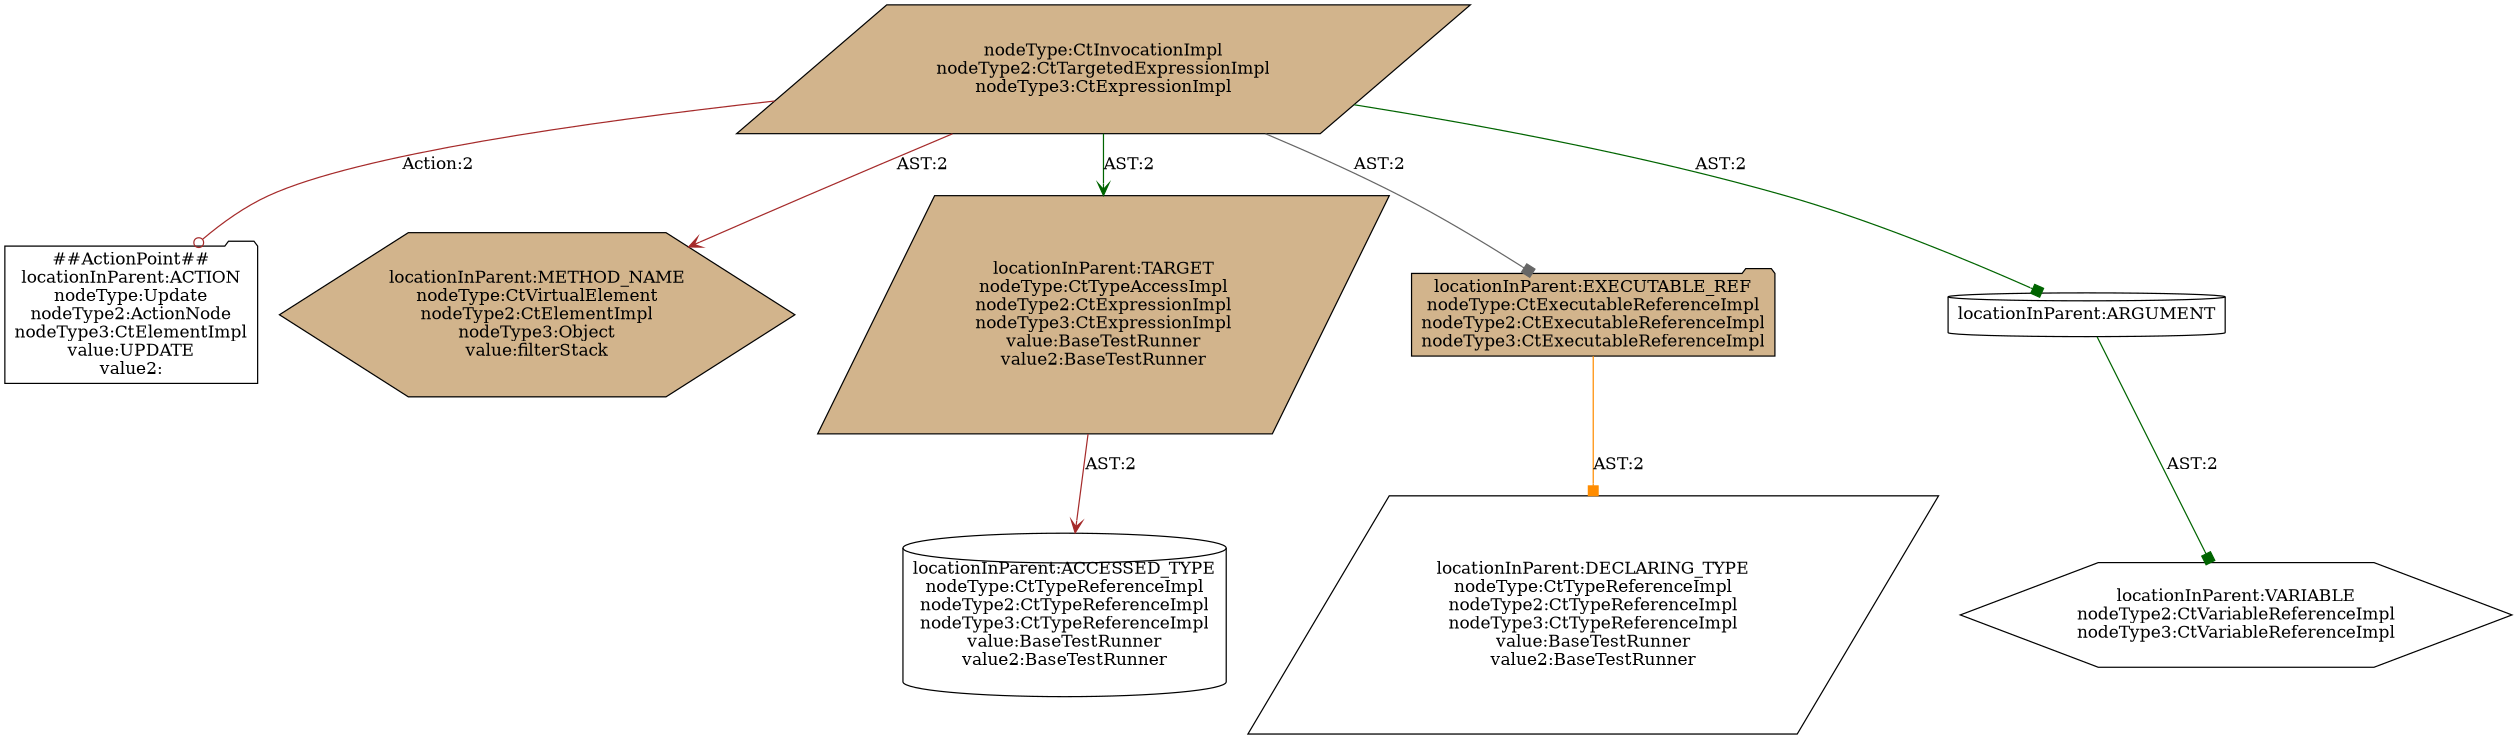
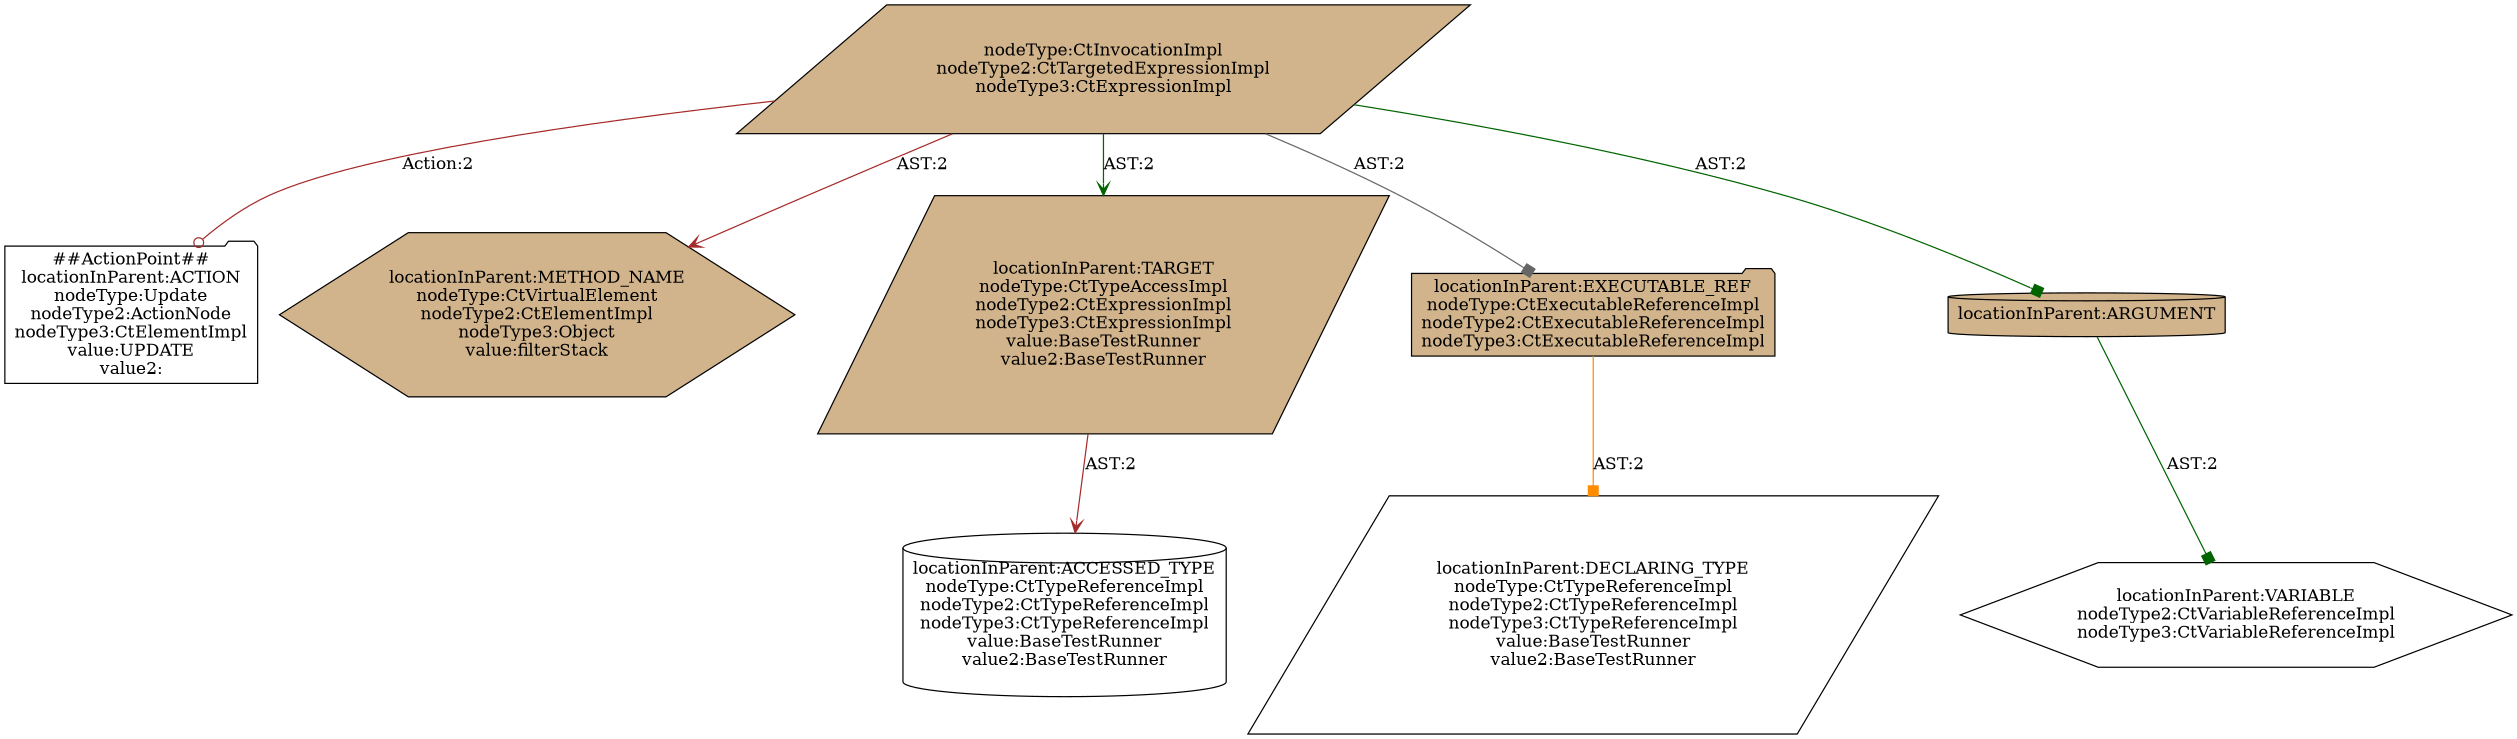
  digraph {
    node [shape=parallelogram style=filled fillcolor=tan]
    edge [color=brown arrowhead=box]
    n1 [label="##ActionPoint##\nlocationInParent:ACTION\nnodeType:Update\nnodeType2:ActionNode\nnodeType3:CtElementImpl\nvalue:UPDATE\nvalue2:" shape=folder fillcolor=white]
    n2 [label="nodeType:CtInvocationImpl\nnodeType2:CtTargetedExpressionImpl\nnodeType3:CtExpressionImpl"]
    n3 [label="locationInParent:METHOD_NAME\nnodeType:CtVirtualElement\nnodeType2:CtElementImpl\nnodeType3:Object\nvalue:filterStack" shape=hexagon]
    n4 [label="locationInParent:TARGET\nnodeType:CtTypeAccessImpl\nnodeType2:CtExpressionImpl\nnodeType3:CtExpressionImpl\nvalue:BaseTestRunner\nvalue2:BaseTestRunner"]
    n5 [label="locationInParent:EXECUTABLE_REF\nnodeType:CtExecutableReferenceImpl\nnodeType2:CtExecutableReferenceImpl\nnodeType3:CtExecutableReferenceImpl" shape=folder]
-   n6 [label="locationInParent:ARGUMENT" shape=cylinder fillcolor=white]
+   n6 [label="locationInParent:ARGUMENT" shape=cylinder]
    n7 [label="locationInParent:ACCESSED_TYPE\nnodeType:CtTypeReferenceImpl\nnodeType2:CtTypeReferenceImpl\nnodeType3:CtTypeReferenceImpl\nvalue:BaseTestRunner\nvalue2:BaseTestRunner" shape=cylinder fillcolor=white]
    n8 [label="locationInParent:DECLARING_TYPE\nnodeType:CtTypeReferenceImpl\nnodeType2:CtTypeReferenceImpl\nnodeType3:CtTypeReferenceImpl\nvalue:BaseTestRunner\nvalue2:BaseTestRunner" fillcolor=white]
    n9 [label="locationInParent:VARIABLE\nnodeType2:CtVariableReferenceImpl\nnodeType3:CtVariableReferenceImpl" shape=hexagon fillcolor=white]
    n2 -> n1 [label="Action:2" arrowhead=odot]
    n2 -> n3 [label="AST:2" arrowhead=vee]
    n2 -> n4 [label="AST:2" color=darkgreen arrowhead=vee]
    n2 -> n5 [label="AST:2" color=gray40]
    n2 -> n6 [label="AST:2" color=darkgreen]
    n4 -> n7 [label="AST:2" arrowhead=vee]
    n5 -> n8 [label="AST:2" color=darkorange]
    n6 -> n9 [label="AST:2" color=darkgreen]
  }
